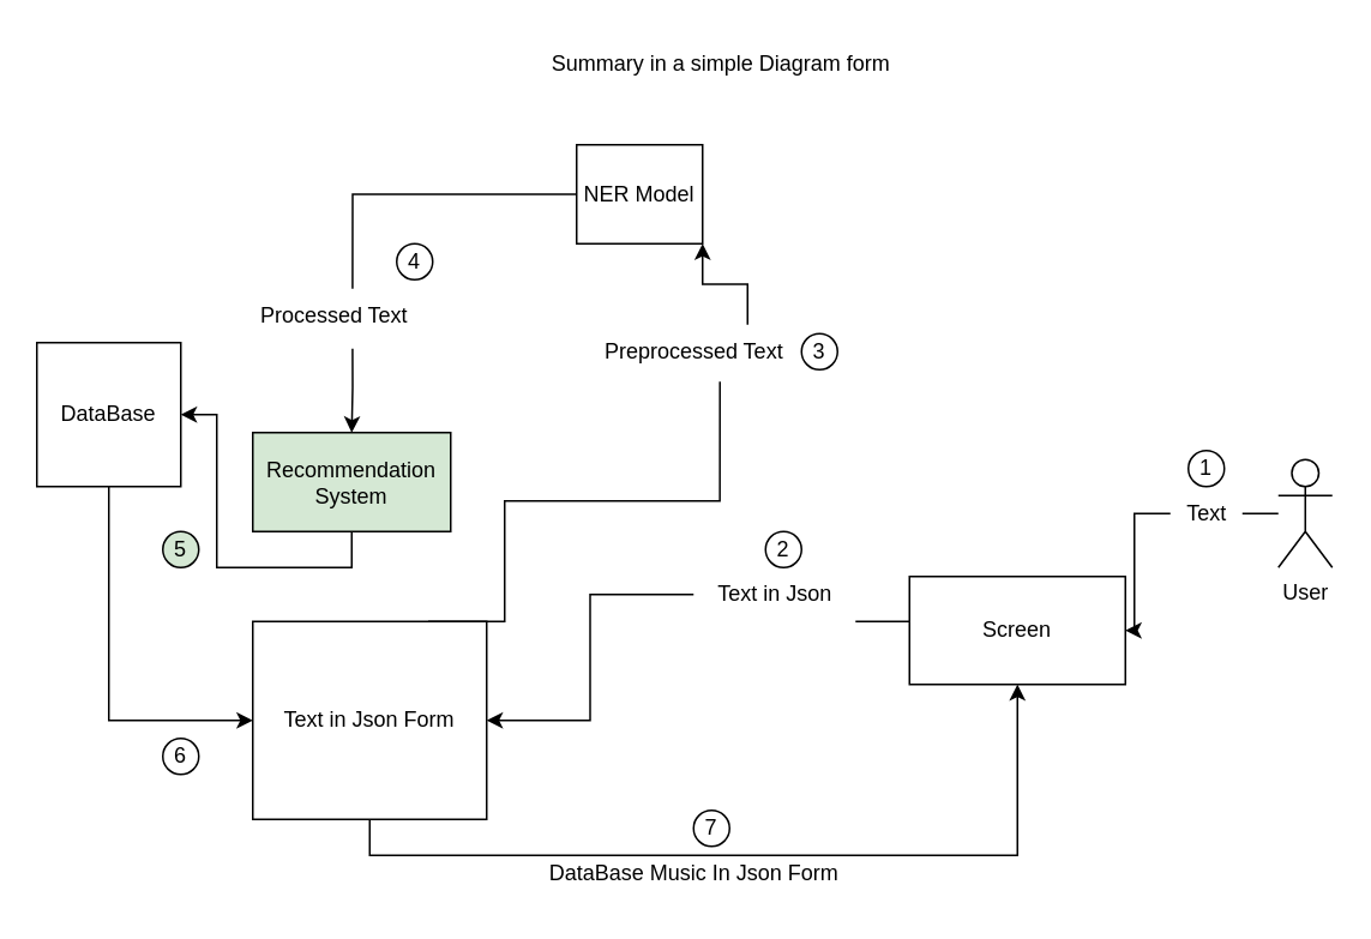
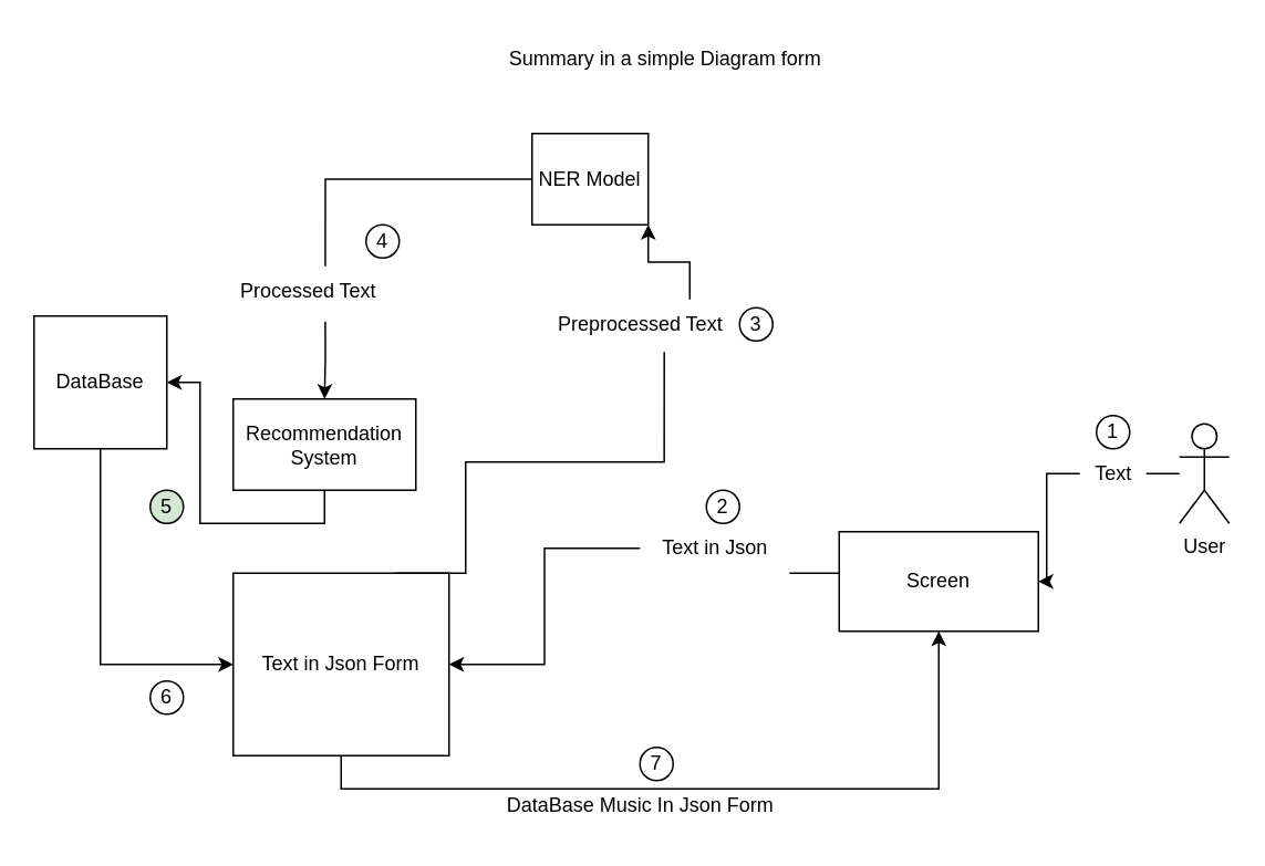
  <mxCell id="0" />
  <mxCell id="1" parent="0" />
  <mxCell id="2" style="edgeStyle=orthogonalEdgeStyle;rounded=0;orthogonalLoop=1;jettySize=auto;html=1;exitX=0.595;exitY=1.111;exitDx=0;exitDy=0;entryX=0.5;entryY=0;entryDx=0;entryDy=0;startArrow=none;exitPerimeter=0;" edge="1" parent="1" source="18" target="6"><mxGeometry relative="1" as="geometry" /></mxCell>
  <mxCell id="3" value="NER Model" style="rounded=0;whiteSpace=wrap;html=1;" vertex="1" parent="1"><mxGeometry x="320" y="80" width="70" height="55" as="geometry" /></mxCell>
  <mxCell id="4" value="Summary in a simple Diagram form" style="text;html=1;align=center;verticalAlign=middle;resizable=0;points=[];autosize=1;strokeColor=none;fillColor=none;" vertex="1" parent="1"><mxGeometry x="295" y="20" width="210" height="30" as="geometry" /></mxCell>
  <mxCell id="5" style="edgeStyle=orthogonalEdgeStyle;rounded=0;orthogonalLoop=1;jettySize=auto;html=1;exitX=0.5;exitY=1;exitDx=0;exitDy=0;entryX=1;entryY=0.5;entryDx=0;entryDy=0;" edge="1" parent="1" source="6" target="23"><mxGeometry relative="1" as="geometry"><mxPoint x="50" y="295" as="targetPoint" /></mxGeometry></mxCell>
- <mxCell id="6" value="Recommendation System" style="rounded=0;whiteSpace=wrap;html=1;fillColor=#d5e8d4;" vertex="1" parent="1"><mxGeometry x="140" y="240" width="110" height="55" as="geometry" /></mxCell>
+ <mxCell id="6" value="Recommendation System" style="rounded=0;whiteSpace=wrap;html=1;" vertex="1" parent="1"><mxGeometry x="140" y="240" width="110" height="55" as="geometry" /></mxCell>
  <mxCell id="7" value="Screen" style="rounded=0;whiteSpace=wrap;html=1;" vertex="1" parent="1"><mxGeometry x="505" y="320" width="120" height="60" as="geometry" /></mxCell>
  <mxCell id="8" value="" style="edgeStyle=orthogonalEdgeStyle;rounded=0;orthogonalLoop=1;jettySize=auto;html=1;startArrow=none;entryX=1;entryY=0.5;entryDx=0;entryDy=0;" edge="1" parent="1" source="10" target="7"><mxGeometry relative="1" as="geometry"><Array as="points"><mxPoint x="630" y="285" /><mxPoint x="630" y="350" /></Array></mxGeometry></mxCell>
  <mxCell id="9" value="User" style="shape=umlActor;verticalLabelPosition=bottom;verticalAlign=top;html=1;outlineConnect=0;" vertex="1" parent="1"><mxGeometry x="710" y="255" width="30" height="60" as="geometry" /></mxCell>
  <mxCell id="10" value="Text" style="text;html=1;align=center;verticalAlign=middle;resizable=0;points=[];autosize=1;strokeColor=none;fillColor=none;" vertex="1" parent="1"><mxGeometry x="650" y="275" width="40" height="20" as="geometry" /></mxCell>
  <mxCell id="11" value="" style="edgeStyle=orthogonalEdgeStyle;rounded=0;orthogonalLoop=1;jettySize=auto;html=1;endArrow=none;" edge="1" parent="1" source="9" target="10"><mxGeometry relative="1" as="geometry"><mxPoint x="700" y="270" as="sourcePoint" /><mxPoint x="620" y="270" as="targetPoint" /></mxGeometry></mxCell>
  <mxCell id="12" style="edgeStyle=orthogonalEdgeStyle;rounded=0;orthogonalLoop=1;jettySize=auto;html=1;entryX=1;entryY=0.5;entryDx=0;entryDy=0;" edge="1" parent="1" source="13" target="17"><mxGeometry relative="1" as="geometry" /></mxCell>
  <mxCell id="13" value="Text in Json" style="text;html=1;align=center;verticalAlign=middle;resizable=0;points=[];autosize=1;strokeColor=none;fillColor=none;" vertex="1" parent="1"><mxGeometry x="385" y="315" width="90" height="30" as="geometry" /></mxCell>
  <mxCell id="14" value="" style="edgeStyle=orthogonalEdgeStyle;rounded=0;orthogonalLoop=1;jettySize=auto;html=1;endArrow=none;" edge="1" parent="1" source="7" target="13"><mxGeometry relative="1" as="geometry"><mxPoint x="500" y="285" as="sourcePoint" /><mxPoint x="400" y="285" as="targetPoint" /><Array as="points"><mxPoint x="450" y="320" /></Array></mxGeometry></mxCell>
  <mxCell id="15" style="edgeStyle=orthogonalEdgeStyle;rounded=0;orthogonalLoop=1;jettySize=auto;html=1;exitX=0.75;exitY=0;exitDx=0;exitDy=0;entryX=1;entryY=1;entryDx=0;entryDy=0;startArrow=none;" edge="1" parent="1" source="20" target="3"><mxGeometry relative="1" as="geometry" /></mxCell>
  <mxCell id="16" style="edgeStyle=orthogonalEdgeStyle;rounded=0;orthogonalLoop=1;jettySize=auto;html=1;exitX=0.5;exitY=1;exitDx=0;exitDy=0;entryX=0.5;entryY=1;entryDx=0;entryDy=0;" edge="1" parent="1" source="17" target="7"><mxGeometry relative="1" as="geometry" /></mxCell>
  <mxCell id="17" value="Text in Json Form" style="rounded=0;whiteSpace=wrap;html=1;" vertex="1" parent="1"><mxGeometry x="140" y="345" width="130" height="110" as="geometry" /></mxCell>
  <mxCell id="18" value="Processed Text" style="text;html=1;align=center;verticalAlign=middle;resizable=0;points=[];autosize=1;strokeColor=none;fillColor=none;" vertex="1" parent="1"><mxGeometry x="130" y="160" width="110" height="30" as="geometry" /></mxCell>
  <mxCell id="19" value="" style="edgeStyle=orthogonalEdgeStyle;rounded=0;orthogonalLoop=1;jettySize=auto;html=1;exitX=0;exitY=0.5;exitDx=0;exitDy=0;entryX=0.595;entryY=0;entryDx=0;entryDy=0;entryPerimeter=0;endArrow=none;" edge="1" parent="1" source="3" target="18"><mxGeometry relative="1" as="geometry"><mxPoint x="317.5" y="240" as="sourcePoint" /><mxPoint x="297.19" y="315" as="targetPoint" /></mxGeometry></mxCell>
  <mxCell id="20" value="Preprocessed Text" style="text;html=1;align=center;verticalAlign=middle;resizable=0;points=[];autosize=1;strokeColor=none;fillColor=none;" vertex="1" parent="1"><mxGeometry x="325" y="180" width="120" height="30" as="geometry" /></mxCell>
  <mxCell id="21" value="" style="edgeStyle=orthogonalEdgeStyle;rounded=0;orthogonalLoop=1;jettySize=auto;html=1;exitX=0.75;exitY=0;exitDx=0;exitDy=0;entryX=0.622;entryY=1.056;entryDx=0;entryDy=0;endArrow=none;entryPerimeter=0;" edge="1" parent="1" source="17" target="20"><mxGeometry relative="1" as="geometry"><mxPoint x="347.5" y="315" as="sourcePoint" /><mxPoint x="390" y="135" as="targetPoint" /><Array as="points"><mxPoint x="280" y="345" /><mxPoint x="280" y="278" /><mxPoint x="400" y="278" /></Array></mxGeometry></mxCell>
  <mxCell id="22" style="edgeStyle=orthogonalEdgeStyle;rounded=0;orthogonalLoop=1;jettySize=auto;html=1;exitX=0.5;exitY=1;exitDx=0;exitDy=0;entryX=0;entryY=0.5;entryDx=0;entryDy=0;" edge="1" parent="1" source="23" target="17"><mxGeometry relative="1" as="geometry" /></mxCell>
  <mxCell id="23" value="DataBase" style="whiteSpace=wrap;html=1;aspect=fixed;" vertex="1" parent="1"><mxGeometry y="190" width="80" height="80" as="geometry" x="20" /></mxCell>
  <mxCell id="24" value="DataBase Music In Json Form" style="text;html=1;align=center;verticalAlign=middle;resizable=0;points=[];autosize=1;strokeColor=none;fillColor=none;" vertex="1" parent="1"><mxGeometry x="280" y="470" width="210" height="30" as="geometry" /></mxCell>
  <mxCell id="25" value="1" style="ellipse;whiteSpace=wrap;html=1;aspect=fixed;" vertex="1" parent="1"><mxGeometry x="660" y="250" width="20" height="20" as="geometry" /></mxCell>
  <mxCell id="26" value="2" style="ellipse;whiteSpace=wrap;html=1;aspect=fixed;" vertex="1" parent="1"><mxGeometry x="425" y="295" width="20" height="20" as="geometry" /></mxCell>
  <mxCell id="27" value="3" style="ellipse;whiteSpace=wrap;html=1;aspect=fixed;" vertex="1" parent="1"><mxGeometry x="445" y="185" width="20" height="20" as="geometry" /></mxCell>
  <mxCell id="28" value="4" style="ellipse;whiteSpace=wrap;html=1;aspect=fixed;" vertex="1" parent="1"><mxGeometry x="220" y="135" width="20" height="20" as="geometry" /></mxCell>
  <mxCell id="29" value="5" style="ellipse;whiteSpace=wrap;html=1;aspect=fixed;fillColor=#d5e8d4;" vertex="1" parent="1"><mxGeometry x="90" y="295" width="20" height="20" as="geometry" /></mxCell>
  <mxCell id="30" value="6" style="ellipse;whiteSpace=wrap;html=1;aspect=fixed;" vertex="1" parent="1"><mxGeometry x="90" y="410" width="20" height="20" as="geometry" /></mxCell>
  <mxCell id="31" value="7" style="ellipse;whiteSpace=wrap;html=1;aspect=fixed;" vertex="1" parent="1"><mxGeometry x="385" y="450" width="20" height="20" as="geometry" /></mxCell>
